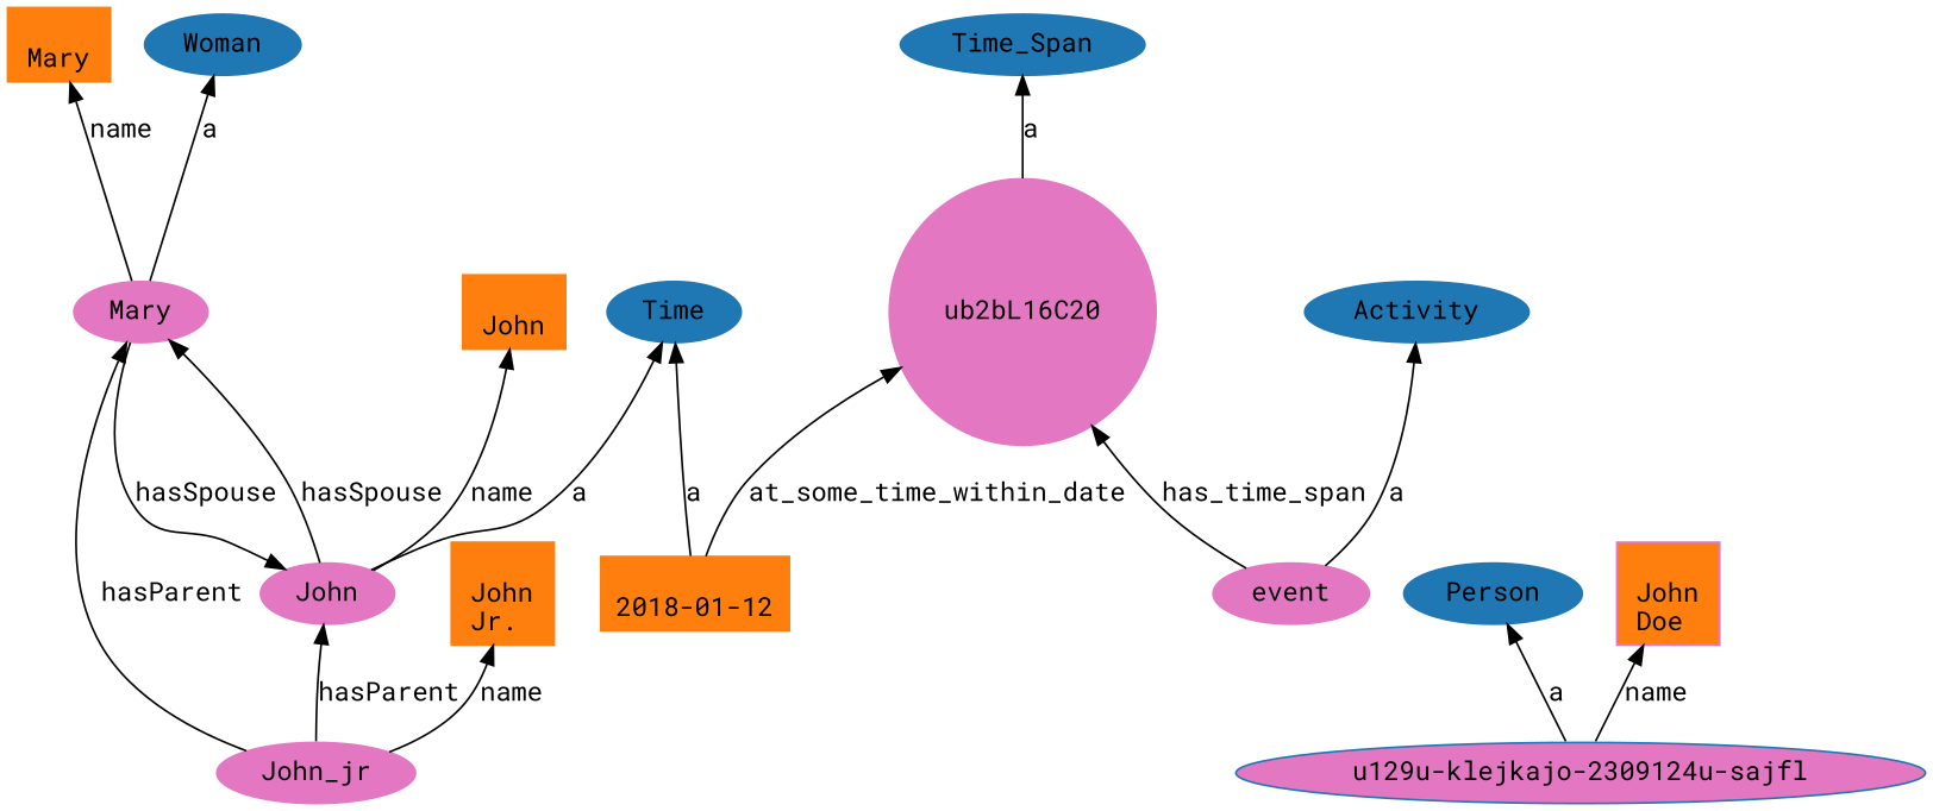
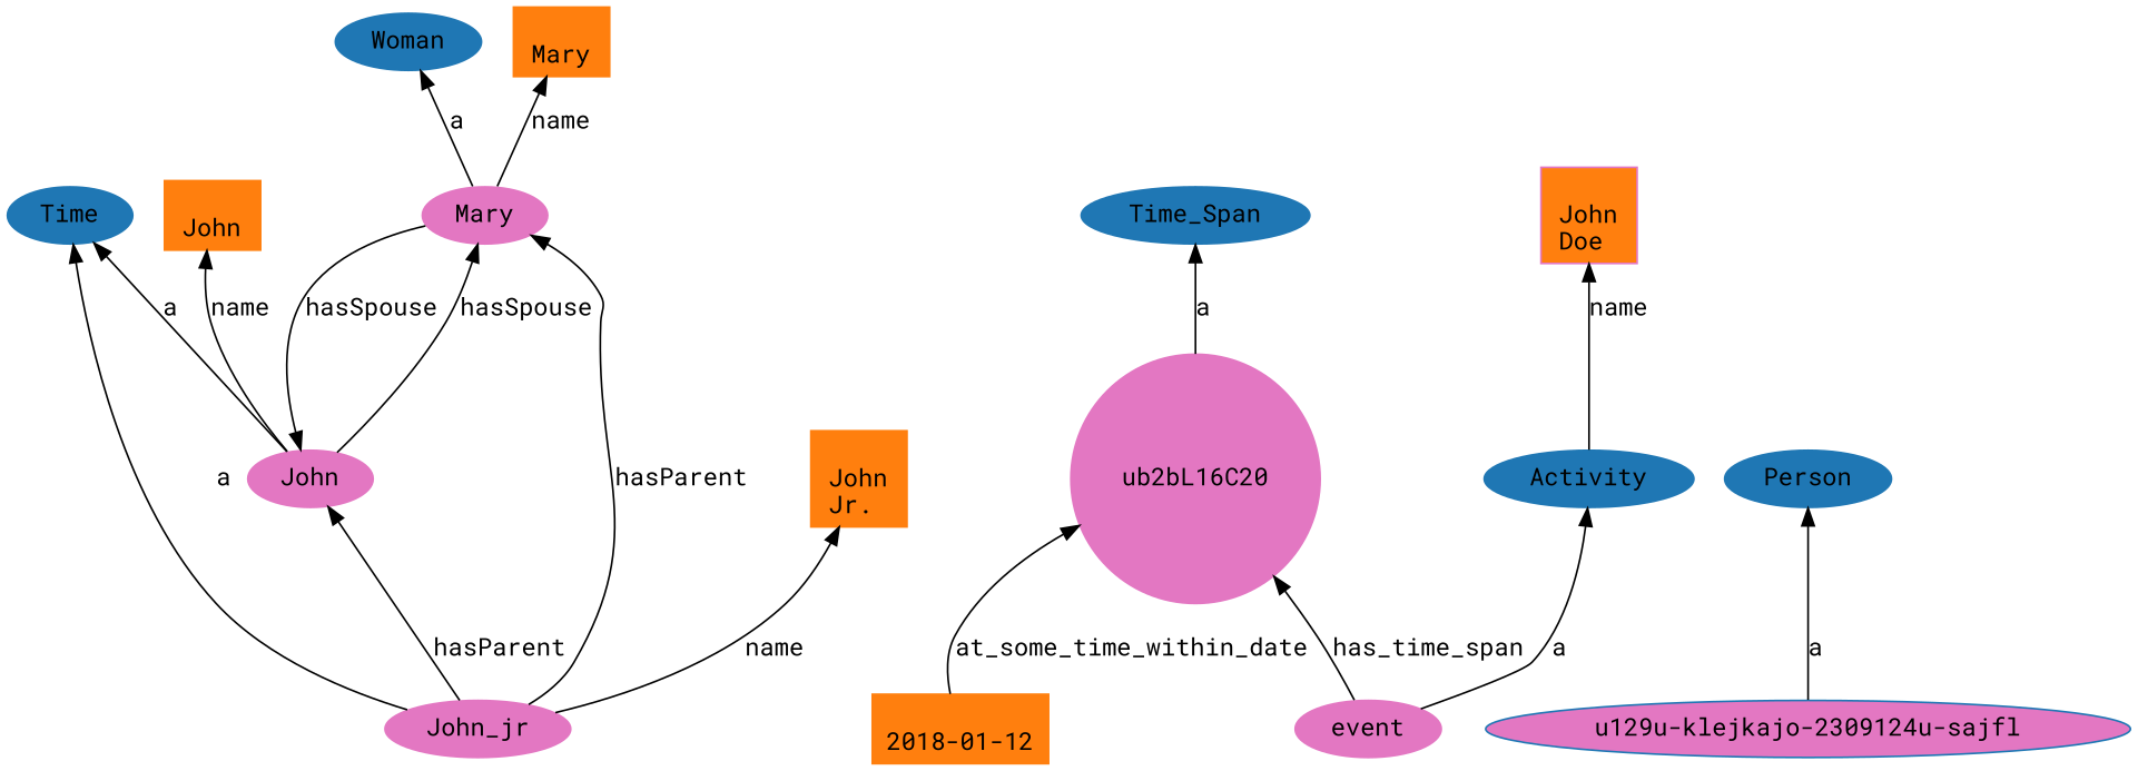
  digraph {
    fontname="Roboto Mono"
    rankdir=BT
    node [color="#1f77b4" fillcolor="#e377c2" fontname="Roboto Mono" style=filled]
    edge [fontname="Roboto Mono"]
    n1 [fillcolor="#1f77b4" height=.3 label=Time]
    n2 [fillcolor="#1f77b4" height=.3 label=Woman]
    n3 [fillcolor="#1f77b4" height=.3 label=Time_Span]
    n4 [fillcolor="#1f77b4" height=.3 label=Person]
    n5 [fillcolor="#1f77b4" height=.3 label=Activity]
    n6 [color="#e377c2" height=.3 label=John]
    n7 [color="#e377c2" height=.3 label=Mary]
    n8 [color="#ff7f0e" fillcolor="#ff7f0e" height=.3 label="\nJohn" shape=rect]
    n9 [color="#ff7f0e" fillcolor="#ff7f0e" height=.3 label="\nMary" shape=rect]
    ub2bL16C20 [color="#e377c2" height=.3 shape=circle]
    n11 [color="#ff7f0e" fillcolor="#ff7f0e" height=.3 label="\n2018-01-12" shape=rect]
    n12 [color="#e377c2" height=.3 label=event]
    n13 [color="#e377c2" height=.3 label=John_jr]
    n14 [color="#ff7f0e" fillcolor="#ff7f0e" height=.3 label="\nJohn\nJr. " shape=rect]
    n15 [height=.3 label="u129u-klejkajo-2309124u-sajfl"]
    n16 [color="#e377c2" fillcolor="#ff7f0e" height=.3 label="\nJohn\nDoe " shape=rect]
    n6 -> n1 [label=a]
    n6 -> n7 [label=hasSpouse]
    n6 -> n8 [label=name]
    n7 -> n2 [label=a]
    n7 -> n6 [label=hasSpouse]
    n7 -> n9 [label=name]
    ub2bL16C20 -> n3 [label=a]
    n11 -> ub2bL16C20 [label=at_some_time_within_date]
    n12 -> n5 [label=a]
    n12 -> ub2bL16C20 [label=has_time_span]
-   n11 -> n1 [label=a]
+   n13 -> n1 [label=a]
    n13 -> n6 [label=hasParent]
    n13 -> n7 [label=hasParent]
    n13 -> n14 [label=name]
    n15 -> n4 [label=a]
-   n15 -> n16 [label=name]
+   n5 -> n16 [label=name]
  }
